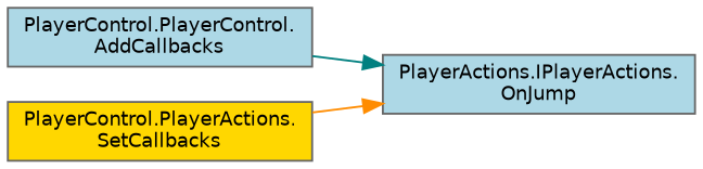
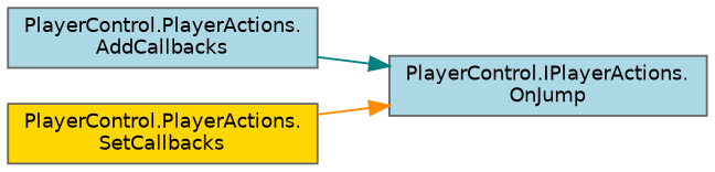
  digraph {
    rankdir=RL
    node [color=grey40 fillcolor=lightblue fontname=Helvetica fontsize=10 shape=box style=filled]
    edge [dir=back fontname=Helvetica fontsize=10 labelfontname=Helvetica labelfontsize=10 style=solid]
-   n1 [color=gray40 fontcolor=black height=0.2 label="PlayerActions.IPlayerActions.\lOnJump" width=0.4]
-   n2 [height=0.2 label="PlayerControl.PlayerControl.\lAddCallbacks" width=0.4]
+   n1 [color=gray40 fontcolor=black height=0.2 label="PlayerControl.IPlayerActions.\lOnJump" width=0.4]
+   n2 [height=0.2 label="PlayerControl.PlayerActions.\lAddCallbacks" width=0.4]
    n3 [fillcolor=gold height=0.2 label="PlayerControl.PlayerActions.\lSetCallbacks" width=0.4]
    n1 -> n2 [color=teal]
    n1 -> n3 [color=darkorange]
  }
